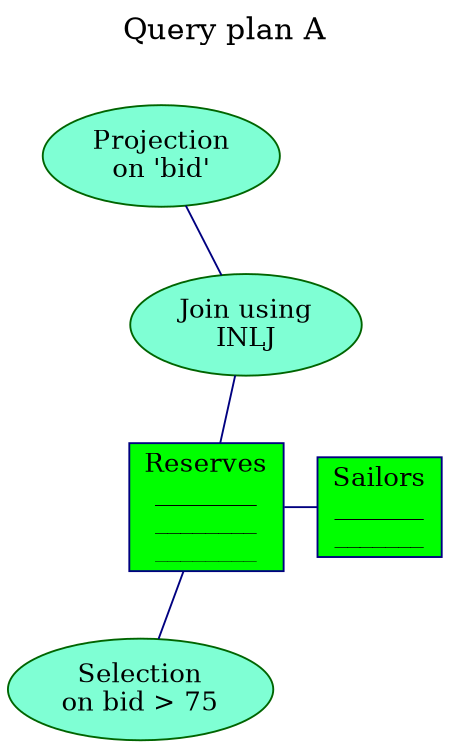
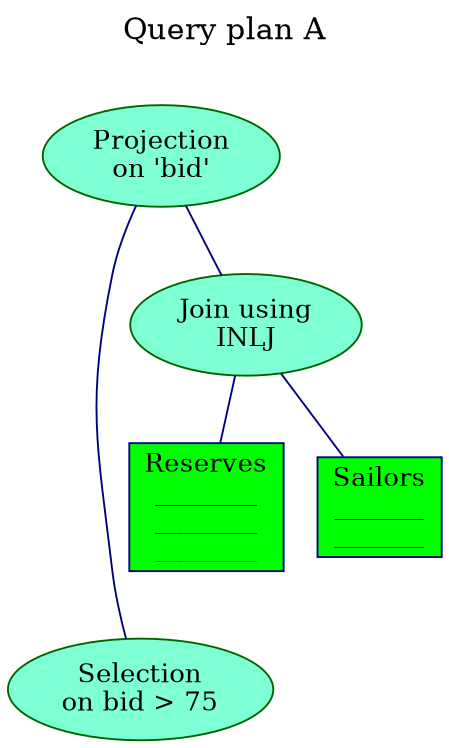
  graph {
    fontsize=16
    label="Query plan A"
    labelloc=t
    node [color=darkgreen fillcolor=aquamarine style=filled]
    edge [color=navy fontcolor=navy]
    n1 [color=navyblue fillcolor=green label=<Sailors<br/>_______<br/>_______> shape=box]
    n2 [color=navyblue fillcolor=green label=<Reserves<br/>________<br/>________<br/>________> shape=box]
    n3 [label=<Projection<br/>on 'bid'>]
    n4 [label=<Selection<br/>on bid &gt; 75>]
    n5 [label=<Join using<br/>INLJ>]
    subgraph sub_1 {
      rank=same
      n1
      n2
    }
-   n2 -- n4
+   n3 -- n4
    n3 -- n5
-   n2 -- n1
+   n5 -- n1
    n5 -- n2
  }
